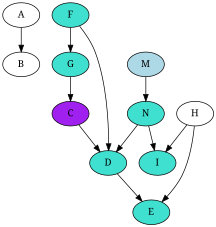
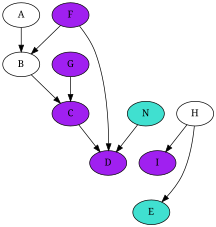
  digraph {
    fontname="Noto Serif"
    node [fillcolor=turquoise fontname="Noto Serif" style=filled]
    edge [fontname="Noto Serif"]
-   I
-   D
+   I [fillcolor=purple]
+   D [fillcolor=purple]
    E
-   M [fillcolor=lightblue]
    N
-   F
-   G
+   F [fillcolor=purple]
+   G [fillcolor=purple]
    C [fillcolor=purple]
    A [fillcolor="" style=""]
    B [fillcolor="" style=""]
    H [fillcolor="" style=""]
    subgraph sub_1 {
      I
      D
      E
    }
    subgraph sub_2 {
      I
      D
      E
-     M
      N
    }
    subgraph sub_3 {
      I
      D
      E
      F
      G
      C
    }
-   D -> E
-   M -> N
-   N -> I
    N -> D
    F -> D
-   F -> G
+   F -> B
    G -> C
    C -> D
    A -> B
+   B -> C
    H -> I
    H -> E
  }
